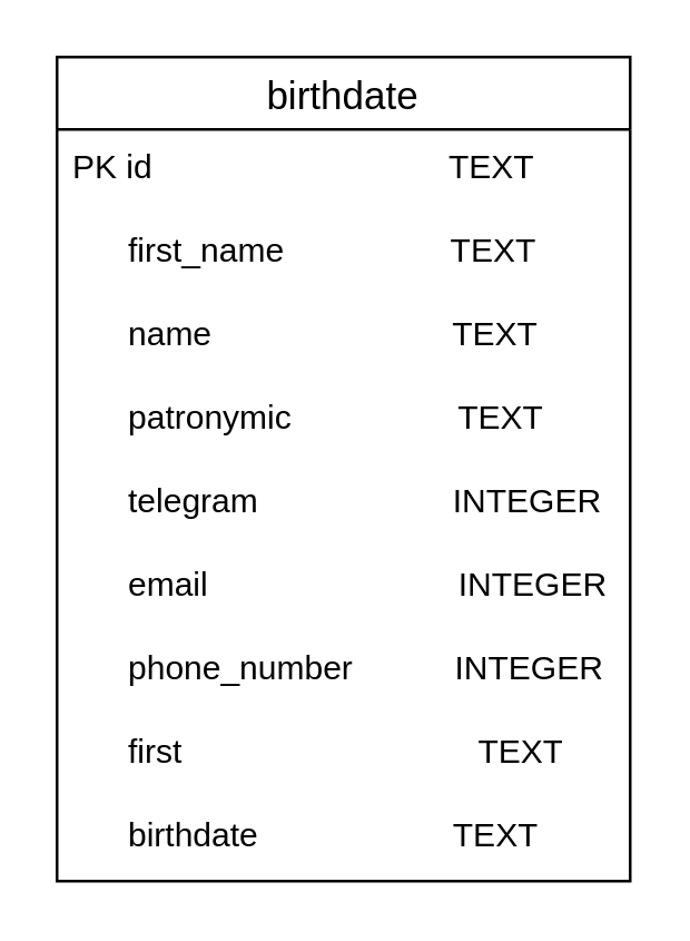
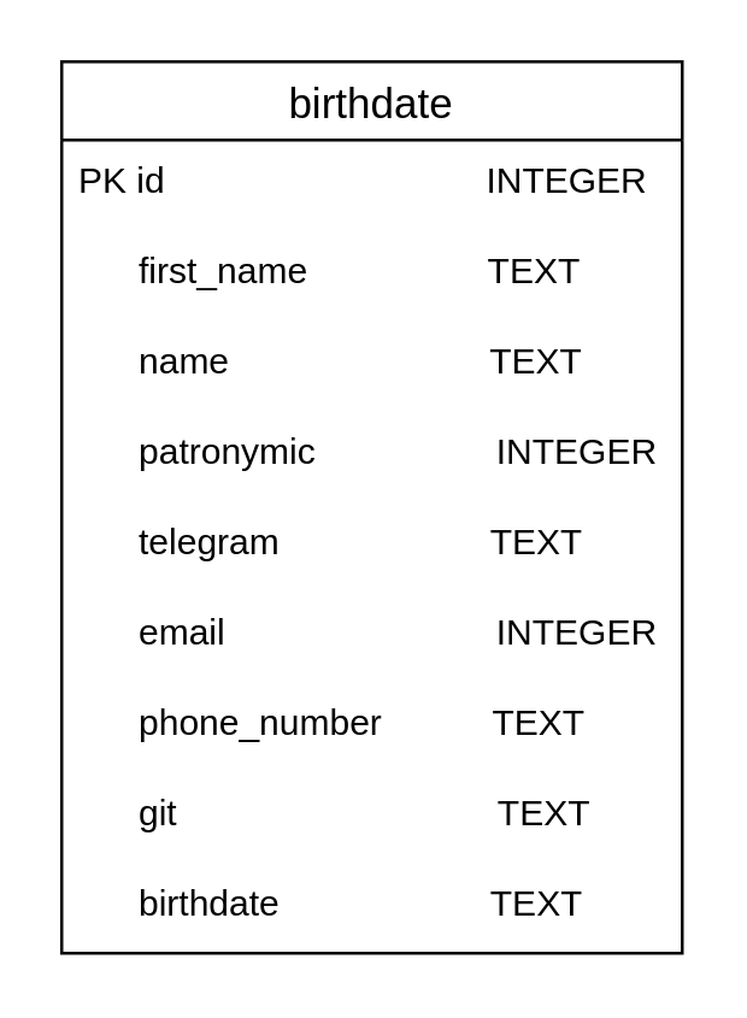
  <mxCell id="0" />
  <mxCell id="1" parent="0" />
  <mxCell id="2" value="birthdate" style="swimlane;fontStyle=0;childLayout=stackLayout;horizontal=1;startSize=26;horizontalStack=0;resizeParent=1;resizeParentMax=0;resizeLast=0;collapsible=1;marginBottom=0;align=center;fontSize=14;" parent="1" vertex="1"><mxGeometry x="20" y="20" width="206" height="296" as="geometry" /></mxCell>
- <mxCell id="3" value="PK id&amp;nbsp; &amp;nbsp; &amp;nbsp; &amp;nbsp; &amp;nbsp; &amp;nbsp; &amp;nbsp; &amp;nbsp; &amp;nbsp; &amp;nbsp; &amp;nbsp; &amp;nbsp; &amp;nbsp; &amp;nbsp; &amp;nbsp; &amp;nbsp; TEXT" style="text;strokeColor=none;fillColor=none;spacingLeft=4;spacingRight=4;overflow=hidden;rotatable=0;points=[[0,0.5],[1,0.5]];portConstraint=eastwest;fontSize=12;whiteSpace=wrap;html=1;" parent="2" vertex="1"><mxGeometry y="26" width="206" height="30" as="geometry" /></mxCell>
+ <mxCell id="3" value="PK id&amp;nbsp; &amp;nbsp; &amp;nbsp; &amp;nbsp; &amp;nbsp; &amp;nbsp; &amp;nbsp; &amp;nbsp; &amp;nbsp; &amp;nbsp; &amp;nbsp; &amp;nbsp; &amp;nbsp; &amp;nbsp; &amp;nbsp; &amp;nbsp; INTEGER" style="text;strokeColor=none;fillColor=none;spacingLeft=4;spacingRight=4;overflow=hidden;rotatable=0;points=[[0,0.5],[1,0.5]];portConstraint=eastwest;fontSize=12;whiteSpace=wrap;html=1;" parent="2" vertex="1"><mxGeometry y="26" width="206" height="30" as="geometry" /></mxCell>
  <mxCell id="4" value="&amp;nbsp; &amp;nbsp; &amp;nbsp; first_name&amp;nbsp; &amp;nbsp; &amp;nbsp; &amp;nbsp; &amp;nbsp; &amp;nbsp; &amp;nbsp; &amp;nbsp; &amp;nbsp; TEXT" style="text;strokeColor=none;fillColor=none;spacingLeft=4;spacingRight=4;overflow=hidden;rotatable=0;points=[[0,0.5],[1,0.5]];portConstraint=eastwest;fontSize=12;whiteSpace=wrap;html=1;" parent="2" vertex="1"><mxGeometry y="56" width="206" height="30" as="geometry" /></mxCell>
  <mxCell id="5" value="&amp;nbsp; &amp;nbsp; &amp;nbsp; name&amp;nbsp; &amp;nbsp; &amp;nbsp; &amp;nbsp; &amp;nbsp; &amp;nbsp; &amp;nbsp; &amp;nbsp; &amp;nbsp; &amp;nbsp; &amp;nbsp; &amp;nbsp; &amp;nbsp; TEXT" style="text;strokeColor=none;fillColor=none;spacingLeft=4;spacingRight=4;overflow=hidden;rotatable=0;points=[[0,0.5],[1,0.5]];portConstraint=eastwest;fontSize=12;whiteSpace=wrap;html=1;" parent="2" vertex="1"><mxGeometry y="86" width="206" height="30" as="geometry" /></mxCell>
- <mxCell id="6" value="&amp;nbsp; &amp;nbsp; &amp;nbsp; patronymic&amp;nbsp; &amp;nbsp; &amp;nbsp; &amp;nbsp; &amp;nbsp; &amp;nbsp; &amp;nbsp; &amp;nbsp; &amp;nbsp; TEXT" style="text;strokeColor=none;fillColor=none;spacingLeft=4;spacingRight=4;overflow=hidden;rotatable=0;points=[[0,0.5],[1,0.5]];portConstraint=eastwest;fontSize=12;whiteSpace=wrap;html=1;" parent="2" vertex="1"><mxGeometry y="116" width="206" height="30" as="geometry" /></mxCell>
- <mxCell id="7" value="&amp;nbsp; &amp;nbsp; &amp;nbsp; telegram&amp;nbsp; &amp;nbsp; &amp;nbsp; &amp;nbsp; &amp;nbsp; &amp;nbsp; &amp;nbsp; &amp;nbsp; &amp;nbsp; &amp;nbsp; &amp;nbsp;INTEGER" style="text;strokeColor=none;fillColor=none;spacingLeft=4;spacingRight=4;overflow=hidden;rotatable=0;points=[[0,0.5],[1,0.5]];portConstraint=eastwest;fontSize=12;whiteSpace=wrap;html=1;" parent="2" vertex="1"><mxGeometry y="146" width="206" height="30" as="geometry" /></mxCell>
+ <mxCell id="6" value="&amp;nbsp; &amp;nbsp; &amp;nbsp; patronymic&amp;nbsp; &amp;nbsp; &amp;nbsp; &amp;nbsp; &amp;nbsp; &amp;nbsp; &amp;nbsp; &amp;nbsp; &amp;nbsp; INTEGER" style="text;strokeColor=none;fillColor=none;spacingLeft=4;spacingRight=4;overflow=hidden;rotatable=0;points=[[0,0.5],[1,0.5]];portConstraint=eastwest;fontSize=12;whiteSpace=wrap;html=1;" parent="2" vertex="1"><mxGeometry y="116" width="206" height="30" as="geometry" /></mxCell>
+ <mxCell id="7" value="&amp;nbsp; &amp;nbsp; &amp;nbsp; telegram&amp;nbsp; &amp;nbsp; &amp;nbsp; &amp;nbsp; &amp;nbsp; &amp;nbsp; &amp;nbsp; &amp;nbsp; &amp;nbsp; &amp;nbsp; &amp;nbsp;TEXT" style="text;strokeColor=none;fillColor=none;spacingLeft=4;spacingRight=4;overflow=hidden;rotatable=0;points=[[0,0.5],[1,0.5]];portConstraint=eastwest;fontSize=12;whiteSpace=wrap;html=1;" parent="2" vertex="1"><mxGeometry y="146" width="206" height="30" as="geometry" /></mxCell>
  <mxCell id="8" value="&amp;nbsp; &amp;nbsp; &amp;nbsp; email&amp;nbsp; &amp;nbsp; &amp;nbsp; &amp;nbsp; &amp;nbsp; &amp;nbsp; &amp;nbsp; &amp;nbsp; &amp;nbsp; &amp;nbsp; &amp;nbsp; &amp;nbsp; &amp;nbsp; &amp;nbsp;INTEGER" style="text;strokeColor=none;fillColor=none;spacingLeft=4;spacingRight=4;overflow=hidden;rotatable=0;points=[[0,0.5],[1,0.5]];portConstraint=eastwest;fontSize=12;whiteSpace=wrap;html=1;" parent="2" vertex="1"><mxGeometry y="176" width="206" height="30" as="geometry" /></mxCell>
- <mxCell id="9" value="&amp;nbsp; &amp;nbsp; &amp;nbsp; phone_number&amp;nbsp; &amp;nbsp; &amp;nbsp; &amp;nbsp; &amp;nbsp; &amp;nbsp;INTEGER" style="text;strokeColor=none;fillColor=none;spacingLeft=4;spacingRight=4;overflow=hidden;rotatable=0;points=[[0,0.5],[1,0.5]];portConstraint=eastwest;fontSize=12;whiteSpace=wrap;html=1;" parent="2" vertex="1"><mxGeometry y="206" width="206" height="30" as="geometry" /></mxCell>
- <mxCell id="10" value="&amp;nbsp; &amp;nbsp; &amp;nbsp; first&amp;nbsp; &amp;nbsp; &amp;nbsp; &amp;nbsp; &amp;nbsp; &amp;nbsp; &amp;nbsp; &amp;nbsp; &amp;nbsp; &amp;nbsp; &amp;nbsp; &amp;nbsp; &amp;nbsp; &amp;nbsp; &amp;nbsp; &amp;nbsp; TEXT" style="text;strokeColor=none;fillColor=none;spacingLeft=4;spacingRight=4;overflow=hidden;rotatable=0;points=[[0,0.5],[1,0.5]];portConstraint=eastwest;fontSize=12;whiteSpace=wrap;html=1;" vertex="1" parent="2"><mxGeometry y="236" width="206" height="30" as="geometry" /></mxCell>
+ <mxCell id="9" value="&amp;nbsp; &amp;nbsp; &amp;nbsp; phone_number&amp;nbsp; &amp;nbsp; &amp;nbsp; &amp;nbsp; &amp;nbsp; &amp;nbsp;TEXT" style="text;strokeColor=none;fillColor=none;spacingLeft=4;spacingRight=4;overflow=hidden;rotatable=0;points=[[0,0.5],[1,0.5]];portConstraint=eastwest;fontSize=12;whiteSpace=wrap;html=1;" parent="2" vertex="1"><mxGeometry y="206" width="206" height="30" as="geometry" /></mxCell>
+ <mxCell id="10" value="&amp;nbsp; &amp;nbsp; &amp;nbsp; git&amp;nbsp; &amp;nbsp; &amp;nbsp; &amp;nbsp; &amp;nbsp; &amp;nbsp; &amp;nbsp; &amp;nbsp; &amp;nbsp; &amp;nbsp; &amp;nbsp; &amp;nbsp; &amp;nbsp; &amp;nbsp; &amp;nbsp; &amp;nbsp; TEXT" style="text;strokeColor=none;fillColor=none;spacingLeft=4;spacingRight=4;overflow=hidden;rotatable=0;points=[[0,0.5],[1,0.5]];portConstraint=eastwest;fontSize=12;whiteSpace=wrap;html=1;" vertex="1" parent="2"><mxGeometry y="236" width="206" height="30" as="geometry" /></mxCell>
  <mxCell id="11" value="&amp;nbsp; &amp;nbsp; &amp;nbsp; birthdate&amp;nbsp; &amp;nbsp; &amp;nbsp; &amp;nbsp; &amp;nbsp; &amp;nbsp; &amp;nbsp; &amp;nbsp; &amp;nbsp; &amp;nbsp; &amp;nbsp;TEXT" style="text;strokeColor=none;fillColor=none;spacingLeft=4;spacingRight=4;overflow=hidden;rotatable=0;points=[[0,0.5],[1,0.5]];portConstraint=eastwest;fontSize=12;whiteSpace=wrap;html=1;" vertex="1" parent="2"><mxGeometry y="266" width="206" height="30" as="geometry" /></mxCell>
